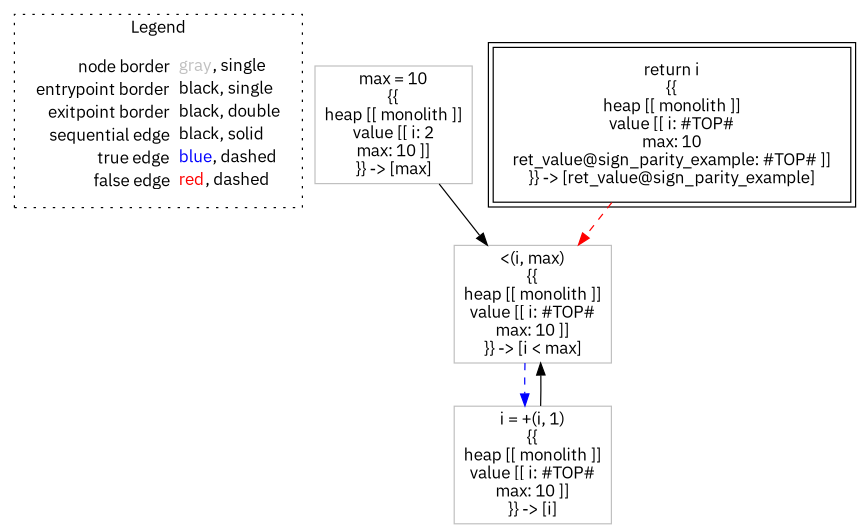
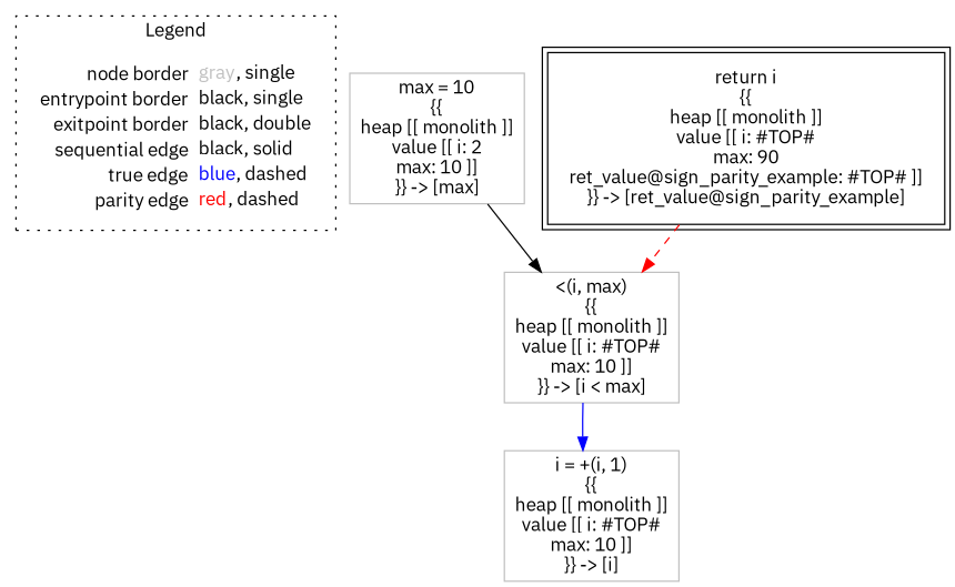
  digraph {
    fontname="IBM Plex Sans"
    node [fontname="IBM Plex Sans" shape=rect color=gray]
    edge [color=black fontname="IBM Plex Sans"]
-   n1 [label=<<table border="0" cellpadding="2" cellspacing="0" cellborder="0"><tr><td align="right">node border&nbsp;</td><td align="left"><font color="gray">gray</font>, single</td></tr><tr><td align="right">entrypoint border&nbsp;</td><td align="left"><font color="black">black</font>, single</td></tr><tr><td align="right">exitpoint border&nbsp;</td><td align="left"><font color="black">black</font>, double</td></tr><tr><td align="right">sequential edge&nbsp;</td><td align="left"><font color="black">black</font>, solid</td></tr><tr><td align="right">true edge&nbsp;</td><td align="left"><font color="blue">blue</font>, dashed</td></tr><tr><td align="right">false edge&nbsp;</td><td align="left"><font color="red">red</font>, dashed</td></tr></table>> shape=plaintext color=""]
+   n1 [label=<<table border="0" cellpadding="2" cellspacing="0" cellborder="0"><tr><td align="right">node border&nbsp;</td><td align="left"><font color="gray">gray</font>, single</td></tr><tr><td align="right">entrypoint border&nbsp;</td><td align="left"><font color="black">black</font>, single</td></tr><tr><td align="right">exitpoint border&nbsp;</td><td align="left"><font color="black">black</font>, double</td></tr><tr><td align="right">sequential edge&nbsp;</td><td align="left"><font color="black">black</font>, solid</td></tr><tr><td align="right">true edge&nbsp;</td><td align="left"><font color="blue">blue</font>, dashed</td></tr><tr><td align="right">parity edge&nbsp;</td><td align="left"><font color="red">red</font>, dashed</td></tr></table>> shape=plaintext color=""]
    n2 [label=<max = 10<BR/>{{<BR/>heap [[ monolith ]]<BR/>value [[ i: 2<BR/>max: 10 ]]<BR/>}} -&gt; [max]>]
    n3 [label=<&lt;(i, max)<BR/>{{<BR/>heap [[ monolith ]]<BR/>value [[ i: #TOP#<BR/>max: 10 ]]<BR/>}} -&gt; [i &lt; max]>]
    n4 [label=<i = +(i, 1)<BR/>{{<BR/>heap [[ monolith ]]<BR/>value [[ i: #TOP#<BR/>max: 10 ]]<BR/>}} -&gt; [i]>]
-   n5 [color=black label=<return i<BR/>{{<BR/>heap [[ monolith ]]<BR/>value [[ i: #TOP#<BR/>max: 10<BR/>ret_value@sign_parity_example: #TOP# ]]<BR/>}} -&gt; [ret_value@sign_parity_example]> peripheries=2]
+   n5 [color=black label=<return i<BR/>{{<BR/>heap [[ monolith ]]<BR/>value [[ i: #TOP#<BR/>max: 90<BR/>ret_value@sign_parity_example: #TOP# ]]<BR/>}} -&gt; [ret_value@sign_parity_example]> peripheries=2]
    subgraph cluster_1 {
      label=Legend
      style=dotted
      n1
    }
    n2 -> n3
-   n3 -> n4 [color=blue style=dashed]
-   n4 -> n3
+   n3 -> n4 [color=blue style=solid]
    n5 -> n3 [color=red style=dashed]
  }
